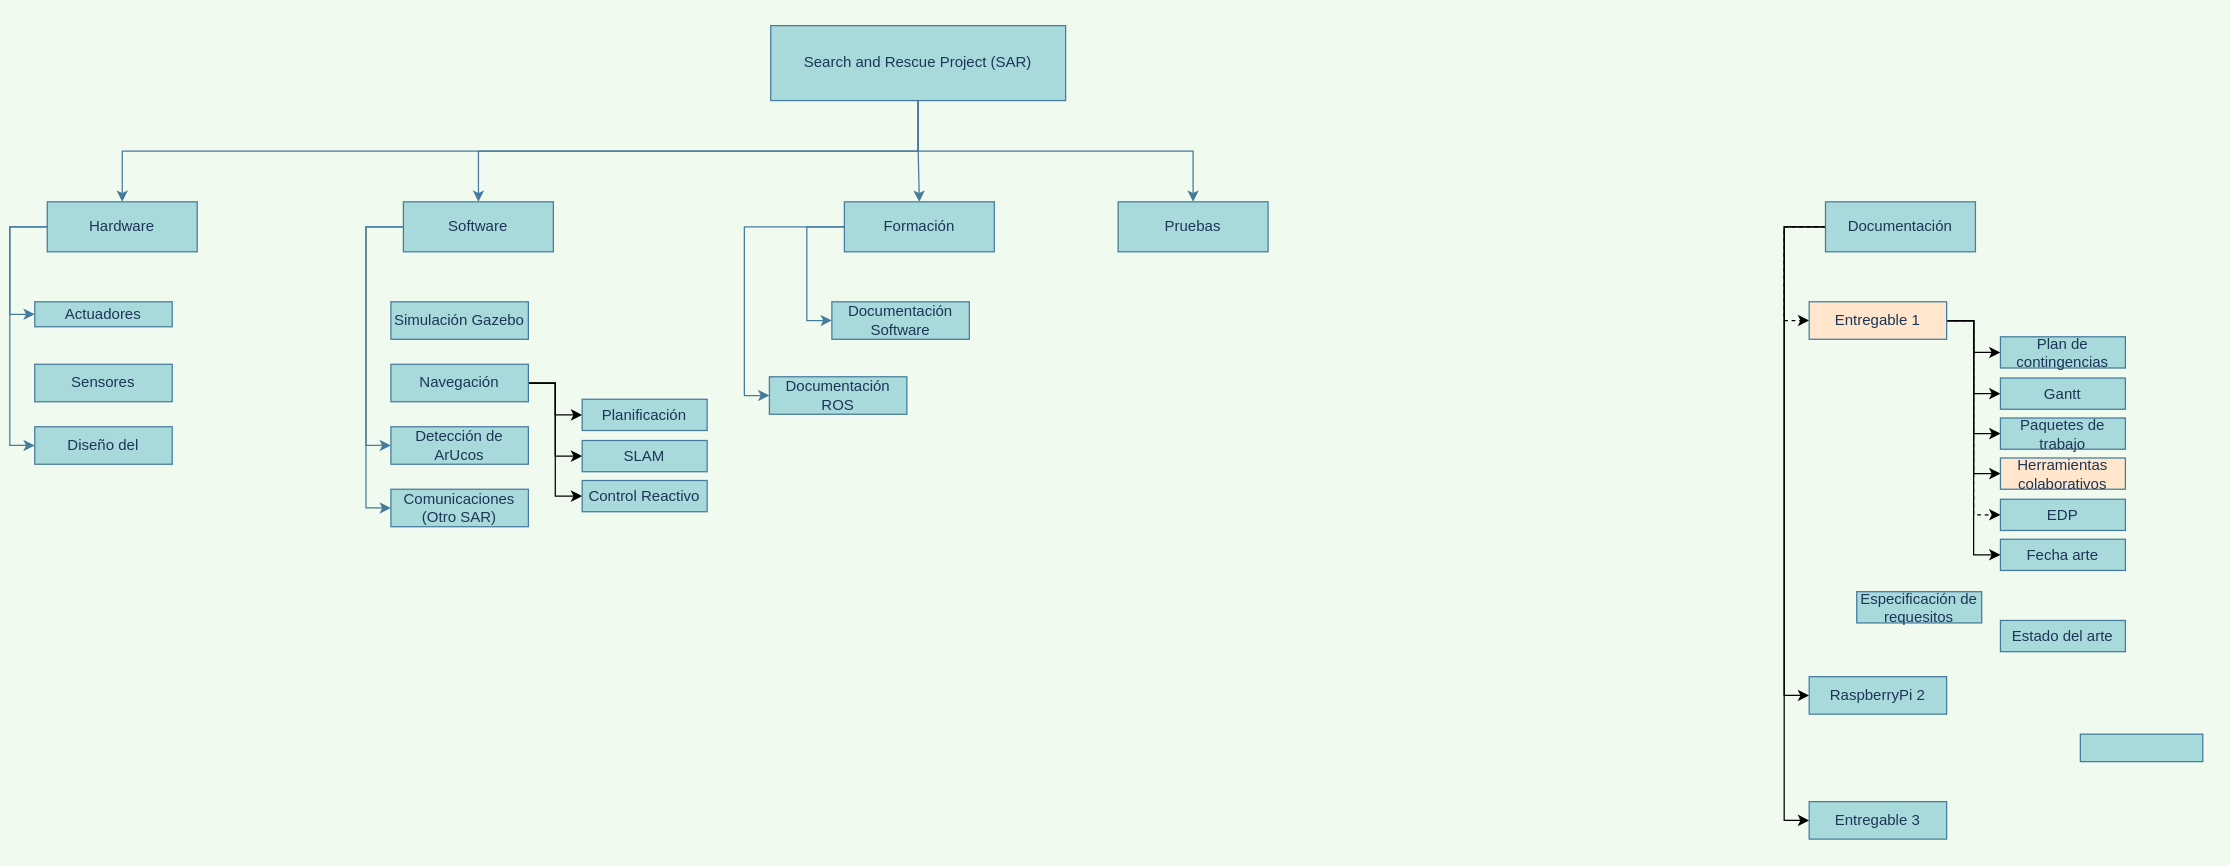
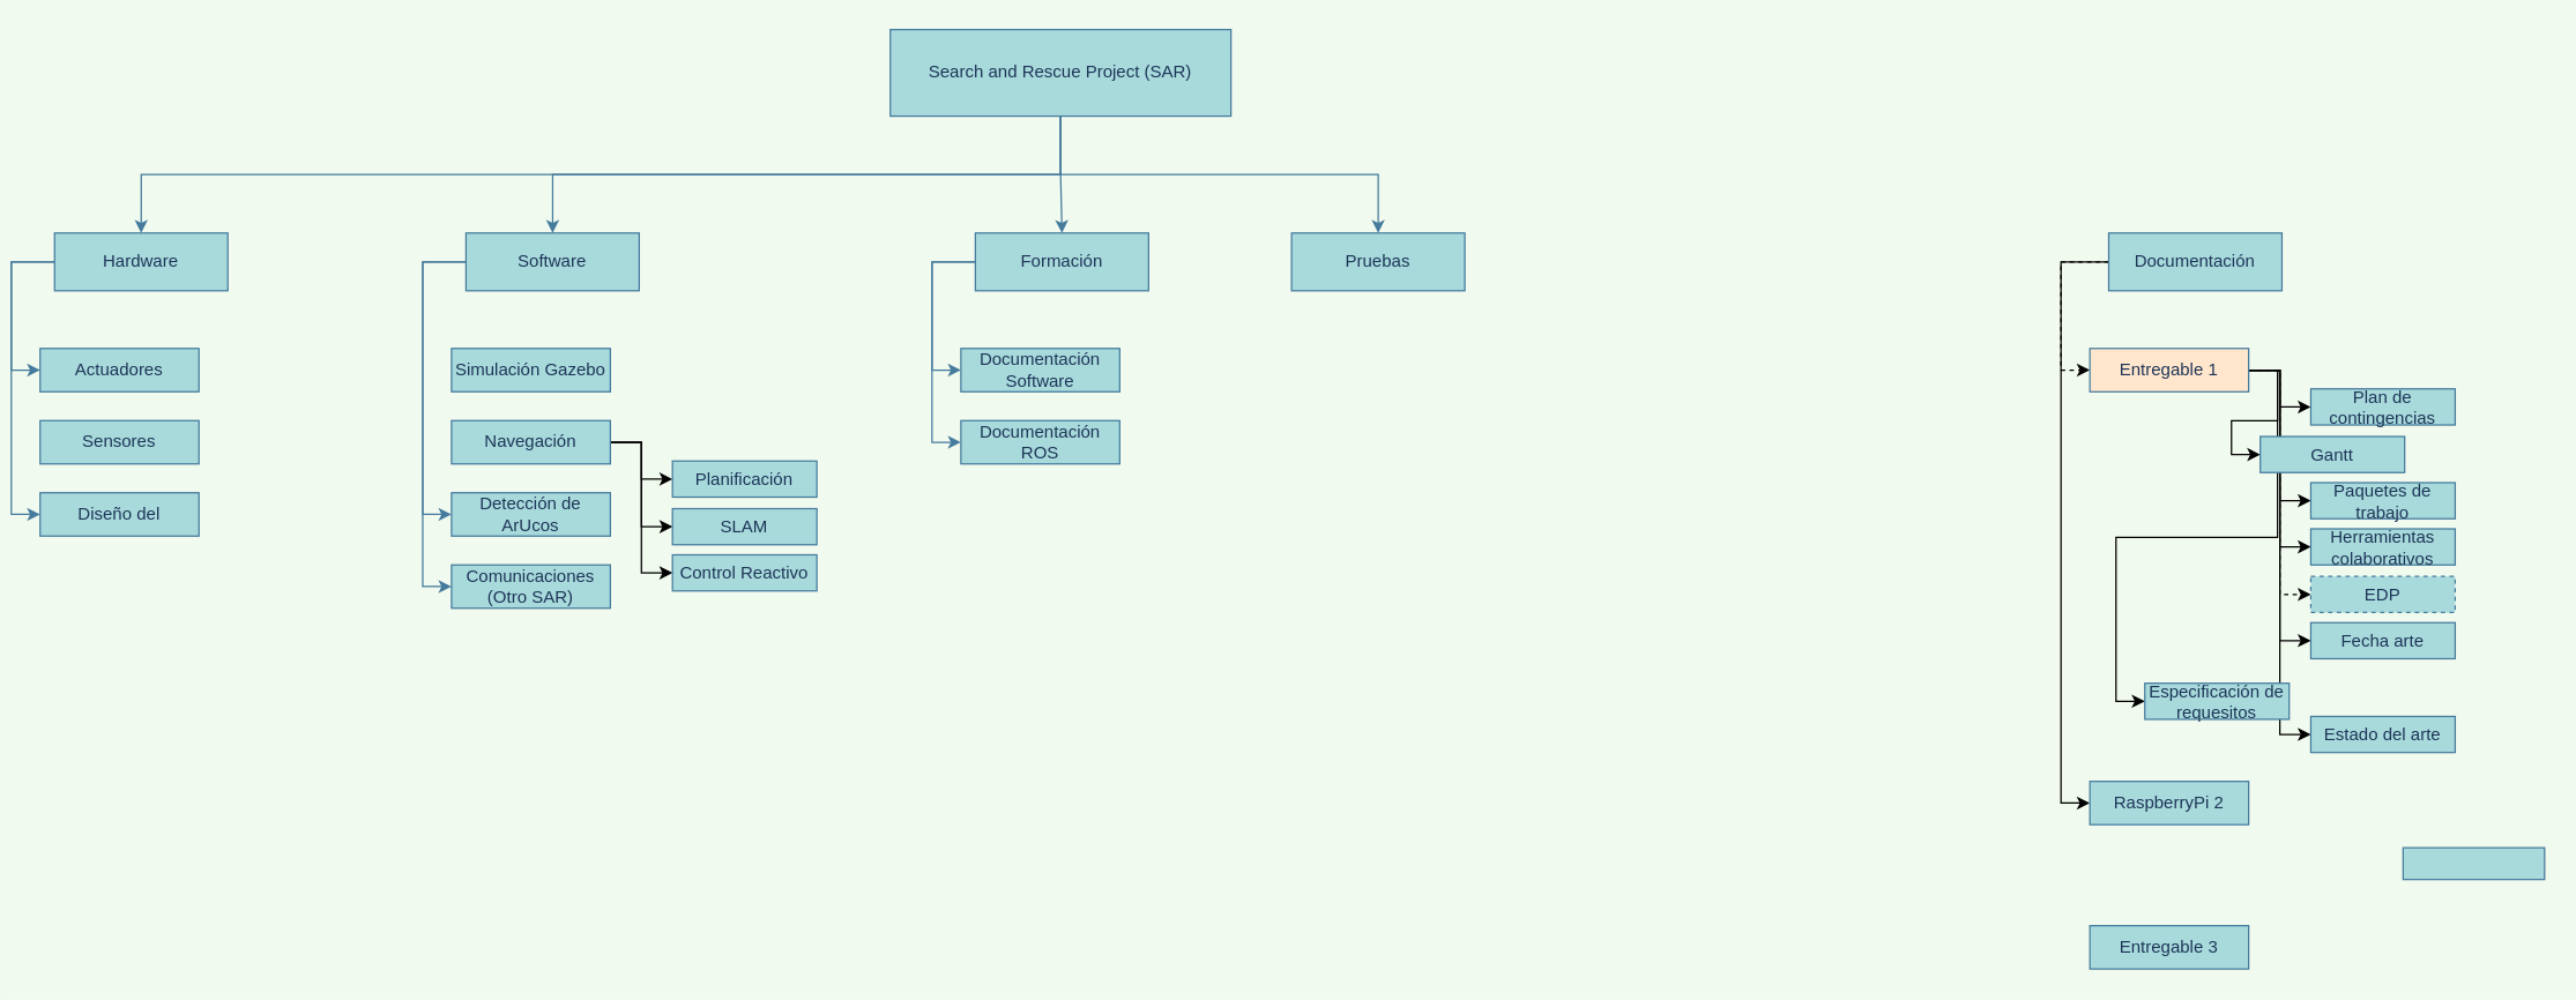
  <mxCell id="0" />
  <mxCell id="1" parent="0" />
  <mxCell id="2" style="edgeStyle=orthogonalEdgeStyle;rounded=0;orthogonalLoop=1;jettySize=auto;html=1;entryX=0.5;entryY=0;entryDx=0;entryDy=0;fontFamily=Times New Roman;labelBackgroundColor=#F1FAEE;strokeColor=#457B9D;fontColor=#1D3557;" parent="1" source="6" target="28" edge="1"><mxGeometry relative="1" as="geometry" /></mxCell>
  <mxCell id="3" style="edgeStyle=orthogonalEdgeStyle;rounded=0;orthogonalLoop=1;jettySize=auto;html=1;exitX=0.5;exitY=1;exitDx=0;exitDy=0;fontFamily=Times New Roman;labelBackgroundColor=#F1FAEE;strokeColor=#457B9D;fontColor=#1D3557;" parent="1" source="6" target="22" edge="1"><mxGeometry relative="1" as="geometry" /></mxCell>
  <mxCell id="4" style="edgeStyle=orthogonalEdgeStyle;rounded=0;orthogonalLoop=1;jettySize=auto;html=1;exitX=0.5;exitY=1;exitDx=0;exitDy=0;fontFamily=Times New Roman;labelBackgroundColor=#F1FAEE;strokeColor=#457B9D;fontColor=#1D3557;" parent="1" source="6" target="25" edge="1"><mxGeometry relative="1" as="geometry" /></mxCell>
  <mxCell id="5" style="edgeStyle=orthogonalEdgeStyle;rounded=0;orthogonalLoop=1;jettySize=auto;html=1;exitX=0.5;exitY=1;exitDx=0;exitDy=0;entryX=0.5;entryY=0;entryDx=0;entryDy=0;fontFamily=Times New Roman;labelBackgroundColor=#F1FAEE;strokeColor=#457B9D;fontColor=#1D3557;" parent="1" source="6" target="9" edge="1"><mxGeometry relative="1" as="geometry" /></mxCell>
  <mxCell id="6" value="Search and Rescue Project (SAR)" style="rounded=0;whiteSpace=wrap;html=1;fillColor=#A8DADC;strokeColor=#457B9D;fontColor=#1D3557;" parent="1" vertex="1"><mxGeometry x="609" y="20" width="236" height="60" as="geometry" /></mxCell>
  <mxCell id="7" style="edgeStyle=orthogonalEdgeStyle;rounded=0;orthogonalLoop=1;jettySize=auto;html=1;exitX=0;exitY=0.5;exitDx=0;exitDy=0;entryX=0;entryY=0.5;entryDx=0;entryDy=0;labelBackgroundColor=#F1FAEE;strokeColor=#457B9D;fontColor=#1D3557;" parent="1" source="9" target="18" edge="1"><mxGeometry relative="1" as="geometry" /></mxCell>
  <mxCell id="8" style="edgeStyle=orthogonalEdgeStyle;rounded=0;orthogonalLoop=1;jettySize=auto;html=1;exitX=0;exitY=0.5;exitDx=0;exitDy=0;entryX=0;entryY=0.5;entryDx=0;entryDy=0;labelBackgroundColor=#F1FAEE;strokeColor=#457B9D;fontColor=#1D3557;" parent="1" source="9" target="19" edge="1"><mxGeometry relative="1" as="geometry" /></mxCell>
  <mxCell id="9" value="Hardware" style="rounded=0;whiteSpace=wrap;html=1;fillColor=#A8DADC;strokeColor=#457B9D;fontColor=#1D3557;" parent="1" vertex="1"><mxGeometry x="30.06" y="161" width="120" height="40" as="geometry" /></mxCell>
  <mxCell id="10" value="Simulación Gazebo" style="rounded=0;whiteSpace=wrap;html=1;fillColor=#A8DADC;strokeColor=#457B9D;fontColor=#1D3557;" parent="1" vertex="1"><mxGeometry x="305.06" y="241" width="110" height="30" as="geometry" /></mxCell>
  <mxCell id="11" value="Detección de ArUcos" style="rounded=0;whiteSpace=wrap;html=1;fillColor=#A8DADC;strokeColor=#457B9D;fontColor=#1D3557;" parent="1" vertex="1"><mxGeometry x="305.06" y="341" width="110" height="30" as="geometry" /></mxCell>
  <mxCell id="12" style="edgeStyle=orthogonalEdgeStyle;rounded=0;orthogonalLoop=1;jettySize=auto;html=1;exitX=1;exitY=0.5;exitDx=0;exitDy=0;entryX=0;entryY=0.5;entryDx=0;entryDy=0;" edge="1" parent="1" source="15" target="29"><mxGeometry relative="1" as="geometry" /></mxCell>
  <mxCell id="13" style="edgeStyle=orthogonalEdgeStyle;rounded=0;orthogonalLoop=1;jettySize=auto;html=1;exitX=1;exitY=0.5;exitDx=0;exitDy=0;entryX=0;entryY=0.5;entryDx=0;entryDy=0;" edge="1" parent="1" source="15" target="30"><mxGeometry relative="1" as="geometry" /></mxCell>
  <mxCell id="14" style="edgeStyle=orthogonalEdgeStyle;rounded=0;orthogonalLoop=1;jettySize=auto;html=1;exitX=1;exitY=0.5;exitDx=0;exitDy=0;entryX=0;entryY=0.5;entryDx=0;entryDy=0;" edge="1" parent="1" source="15" target="31"><mxGeometry relative="1" as="geometry" /></mxCell>
  <mxCell id="15" value="Navegación" style="rounded=0;whiteSpace=wrap;html=1;fillColor=#A8DADC;strokeColor=#457B9D;fontColor=#1D3557;" parent="1" vertex="1"><mxGeometry x="305.06" y="291" width="110" height="30" as="geometry" /></mxCell>
  <mxCell id="16" value="Comunicaciones&lt;br&gt;(Otro SAR)" style="rounded=0;whiteSpace=wrap;html=1;fillColor=#A8DADC;strokeColor=#457B9D;fontColor=#1D3557;" parent="1" vertex="1"><mxGeometry x="305.06" y="391" width="110" height="30" as="geometry" /></mxCell>
  <mxCell id="17" value="Sensores" style="rounded=0;whiteSpace=wrap;html=1;fillColor=#A8DADC;strokeColor=#457B9D;fontColor=#1D3557;" parent="1" vertex="1"><mxGeometry x="20.06" y="291" width="110" height="30" as="geometry" /></mxCell>
- <mxCell id="18" value="Actuadores" style="rounded=0;whiteSpace=wrap;html=1;fillColor=#A8DADC;strokeColor=#457B9D;fontColor=#1D3557;" parent="1" vertex="1"><mxGeometry x="20.06" y="241" width="110" height="20" as="geometry" /></mxCell>
+ <mxCell id="18" value="Actuadores" style="rounded=0;whiteSpace=wrap;html=1;fillColor=#A8DADC;strokeColor=#457B9D;fontColor=#1D3557;" parent="1" vertex="1"><mxGeometry x="20.06" y="241" width="110" height="30" as="geometry" /></mxCell>
  <mxCell id="19" value="Diseño del" style="rounded=0;whiteSpace=wrap;html=1;fillColor=#A8DADC;strokeColor=#457B9D;fontColor=#1D3557;" parent="1" vertex="1"><mxGeometry x="20.06" y="341" width="110" height="30" as="geometry" /></mxCell>
- <mxCell id="20" value="Documentación ROS" style="rounded=0;whiteSpace=wrap;html=1;fillColor=#A8DADC;strokeColor=#457B9D;fontColor=#1D3557;" parent="1" vertex="1"><mxGeometry x="607.94" y="301" width="110" height="30" as="geometry" /></mxCell>
+ <mxCell id="20" value="Documentación ROS" style="rounded=0;whiteSpace=wrap;html=1;fillColor=#A8DADC;strokeColor=#457B9D;fontColor=#1D3557;" parent="1" vertex="1"><mxGeometry x="657.94" y="291" width="110" height="30" as="geometry" /></mxCell>
  <mxCell id="21" value="Documentación Software" style="rounded=0;whiteSpace=wrap;html=1;fillColor=#A8DADC;strokeColor=#457B9D;fontColor=#1D3557;" parent="1" vertex="1"><mxGeometry x="657.94" y="241" width="110" height="30" as="geometry" /></mxCell>
  <mxCell id="22" value="Pruebas" style="rounded=0;whiteSpace=wrap;html=1;fillColor=#A8DADC;strokeColor=#457B9D;fontColor=#1D3557;" parent="1" vertex="1"><mxGeometry x="887" y="161" width="120" height="40" as="geometry" /></mxCell>
  <mxCell id="23" style="edgeStyle=orthogonalEdgeStyle;rounded=0;orthogonalLoop=1;jettySize=auto;html=1;exitX=0;exitY=0.5;exitDx=0;exitDy=0;entryX=0;entryY=0.5;entryDx=0;entryDy=0;fontFamily=Times New Roman;labelBackgroundColor=#F1FAEE;strokeColor=#457B9D;fontColor=#1D3557;" parent="1" source="25" target="11" edge="1"><mxGeometry relative="1" as="geometry" /></mxCell>
  <mxCell id="24" style="edgeStyle=orthogonalEdgeStyle;rounded=0;orthogonalLoop=1;jettySize=auto;html=1;exitX=0;exitY=0.5;exitDx=0;exitDy=0;entryX=0;entryY=0.5;entryDx=0;entryDy=0;fontFamily=Times New Roman;labelBackgroundColor=#F1FAEE;strokeColor=#457B9D;fontColor=#1D3557;" parent="1" source="25" target="16" edge="1"><mxGeometry relative="1" as="geometry" /></mxCell>
  <mxCell id="25" value="Software" style="rounded=0;whiteSpace=wrap;html=1;fillColor=#A8DADC;strokeColor=#457B9D;fontColor=#1D3557;" parent="1" vertex="1"><mxGeometry x="315.06" y="161" width="120" height="40" as="geometry" /></mxCell>
  <mxCell id="26" style="edgeStyle=orthogonalEdgeStyle;rounded=0;orthogonalLoop=1;jettySize=auto;html=1;exitX=0;exitY=0.5;exitDx=0;exitDy=0;entryX=0;entryY=0.5;entryDx=0;entryDy=0;labelBackgroundColor=#F1FAEE;strokeColor=#457B9D;fontColor=#1D3557;" parent="1" source="28" target="21" edge="1"><mxGeometry relative="1" as="geometry"><mxPoint x="657.94" y="256" as="targetPoint" /><Array as="points"><mxPoint x="637.94" y="181" /><mxPoint x="637.94" y="256" /></Array></mxGeometry></mxCell>
  <mxCell id="27" style="edgeStyle=orthogonalEdgeStyle;rounded=0;orthogonalLoop=1;jettySize=auto;html=1;exitX=0;exitY=0.5;exitDx=0;exitDy=0;entryX=0;entryY=0.5;entryDx=0;entryDy=0;fontFamily=Times New Roman;labelBackgroundColor=#F1FAEE;strokeColor=#457B9D;fontColor=#1D3557;" parent="1" source="28" target="20" edge="1"><mxGeometry relative="1" as="geometry" /></mxCell>
  <mxCell id="28" value="Formación" style="rounded=0;whiteSpace=wrap;html=1;fillColor=#A8DADC;strokeColor=#457B9D;fontColor=#1D3557;" parent="1" vertex="1"><mxGeometry x="667.94" y="161" width="120" height="40" as="geometry" /></mxCell>
  <mxCell id="29" value="Planificación" style="rounded=0;whiteSpace=wrap;html=1;fillColor=#A8DADC;strokeColor=#457B9D;fontColor=#1D3557;" vertex="1" parent="1"><mxGeometry x="458.12" y="319" width="100" height="25" as="geometry" /></mxCell>
  <mxCell id="30" value="SLAM" style="rounded=0;whiteSpace=wrap;html=1;fillColor=#A8DADC;strokeColor=#457B9D;fontColor=#1D3557;" vertex="1" parent="1"><mxGeometry x="458.12" y="352" width="100" height="25" as="geometry" /></mxCell>
  <mxCell id="31" value="Control Reactivo" style="rounded=0;whiteSpace=wrap;html=1;fillColor=#A8DADC;strokeColor=#457B9D;fontColor=#1D3557;" vertex="1" parent="1"><mxGeometry x="458.12" y="384" width="100" height="25" as="geometry" /></mxCell>
  <mxCell id="32" style="edgeStyle=orthogonalEdgeStyle;rounded=0;orthogonalLoop=1;jettySize=auto;html=1;exitX=0;exitY=0.5;exitDx=0;exitDy=0;entryX=0;entryY=0.5;entryDx=0;entryDy=0;dashed=1;" edge="1" parent="1" source="35" target="47"><mxGeometry relative="1" as="geometry" /></mxCell>
  <mxCell id="33" style="edgeStyle=orthogonalEdgeStyle;rounded=0;orthogonalLoop=1;jettySize=auto;html=1;exitX=0;exitY=0.5;exitDx=0;exitDy=0;entryX=0;entryY=0.5;entryDx=0;entryDy=0;" edge="1" parent="1" source="35" target="36"><mxGeometry relative="1" as="geometry" /></mxCell>
- <mxCell id="34" style="edgeStyle=orthogonalEdgeStyle;rounded=0;orthogonalLoop=1;jettySize=auto;html=1;exitX=0;exitY=0.5;exitDx=0;exitDy=0;entryX=0;entryY=0.5;entryDx=0;entryDy=0;" edge="1" parent="1" source="35" target="37"><mxGeometry relative="1" as="geometry" /></mxCell>
  <mxCell id="35" value="Documentación" style="rounded=0;whiteSpace=wrap;html=1;fillColor=#A8DADC;strokeColor=#457B9D;fontColor=#1D3557;" vertex="1" parent="1"><mxGeometry x="1453.06" y="161" width="120" height="40" as="geometry" /></mxCell>
  <mxCell id="36" value="RaspberryPi 2" style="rounded=0;whiteSpace=wrap;html=1;fillColor=#A8DADC;strokeColor=#457B9D;fontColor=#1D3557;" vertex="1" parent="1"><mxGeometry x="1440" y="541" width="110" height="30" as="geometry" /></mxCell>
  <mxCell id="37" value="Entregable 3" style="rounded=0;whiteSpace=wrap;html=1;fillColor=#A8DADC;strokeColor=#457B9D;fontColor=#1D3557;" vertex="1" parent="1"><mxGeometry x="1440" y="641" width="110" height="30" as="geometry" /></mxCell>
  <mxCell id="38" value="" style="rounded=0;whiteSpace=wrap;html=1;fillColor=#A8DADC;strokeColor=#457B9D;fontColor=#1D3557;" vertex="1" parent="1"><mxGeometry x="1657" y="587" width="98" height="22" as="geometry" /></mxCell>
  <mxCell id="39" style="edgeStyle=orthogonalEdgeStyle;rounded=0;orthogonalLoop=1;jettySize=auto;html=1;exitX=1;exitY=0.5;exitDx=0;exitDy=0;entryX=0;entryY=0.5;entryDx=0;entryDy=0;" edge="1" parent="1" source="47" target="48"><mxGeometry relative="1" as="geometry" /></mxCell>
  <mxCell id="40" style="edgeStyle=orthogonalEdgeStyle;rounded=0;orthogonalLoop=1;jettySize=auto;html=1;exitX=1;exitY=0.5;exitDx=0;exitDy=0;entryX=0;entryY=0.5;entryDx=0;entryDy=0;" edge="1" parent="1" source="47" target="49"><mxGeometry relative="1" as="geometry" /></mxCell>
  <mxCell id="41" style="edgeStyle=orthogonalEdgeStyle;rounded=0;orthogonalLoop=1;jettySize=auto;html=1;exitX=1;exitY=0.5;exitDx=0;exitDy=0;entryX=0;entryY=0.5;entryDx=0;entryDy=0;" edge="1" parent="1" source="47" target="50"><mxGeometry relative="1" as="geometry" /></mxCell>
  <mxCell id="42" style="edgeStyle=orthogonalEdgeStyle;rounded=0;orthogonalLoop=1;jettySize=auto;html=1;exitX=1;exitY=0.5;exitDx=0;exitDy=0;entryX=0;entryY=0.5;entryDx=0;entryDy=0;" edge="1" parent="1" source="47" target="51"><mxGeometry relative="1" as="geometry" /></mxCell>
  <mxCell id="43" style="edgeStyle=orthogonalEdgeStyle;rounded=0;orthogonalLoop=1;jettySize=auto;html=1;exitX=1;exitY=0.5;exitDx=0;exitDy=0;entryX=0;entryY=0.5;entryDx=0;entryDy=0;dashed=1;" edge="1" parent="1" source="47" target="52"><mxGeometry relative="1" as="geometry" /></mxCell>
  <mxCell id="44" style="edgeStyle=orthogonalEdgeStyle;rounded=0;orthogonalLoop=1;jettySize=auto;html=1;exitX=1;exitY=0.5;exitDx=0;exitDy=0;entryX=0;entryY=0.5;entryDx=0;entryDy=0;" edge="1" parent="1" source="47" target="53"><mxGeometry relative="1" as="geometry" /></mxCell>
+ <mxCell id="45" style="edgeStyle=orthogonalEdgeStyle;rounded=0;orthogonalLoop=1;jettySize=auto;html=1;exitX=1;exitY=0.5;exitDx=0;exitDy=0;entryX=0;entryY=0.5;entryDx=0;entryDy=0;" edge="1" parent="1" source="47" target="54"><mxGeometry relative="1" as="geometry" /></mxCell>
+ <mxCell id="46" style="edgeStyle=orthogonalEdgeStyle;rounded=0;orthogonalLoop=1;jettySize=auto;html=1;exitX=1;exitY=0.5;exitDx=0;exitDy=0;entryX=0;entryY=0.5;entryDx=0;entryDy=0;" edge="1" parent="1" source="47" target="55"><mxGeometry relative="1" as="geometry" /></mxCell>
  <mxCell id="47" value="Entregable 1" style="rounded=0;whiteSpace=wrap;html=1;fillColor=#ffe6cc;strokeColor=#457B9D;fontColor=#1D3557;" vertex="1" parent="1"><mxGeometry x="1440" y="241" width="110" height="30" as="geometry" /></mxCell>
  <mxCell id="48" value="Plan de contingencias" style="rounded=0;whiteSpace=wrap;html=1;fillColor=#A8DADC;strokeColor=#457B9D;fontColor=#1D3557;" vertex="1" parent="1"><mxGeometry x="1593.06" y="269" width="100" height="25" as="geometry" /></mxCell>
- <mxCell id="49" value="Gantt" style="rounded=0;whiteSpace=wrap;html=1;fillColor=#A8DADC;strokeColor=#457B9D;fontColor=#1D3557;" vertex="1" parent="1"><mxGeometry x="1593.06" y="302" width="100" height="25" as="geometry" /></mxCell>
+ <mxCell id="49" value="Gantt" style="rounded=0;whiteSpace=wrap;html=1;fillColor=#A8DADC;strokeColor=#457B9D;fontColor=#1D3557;" vertex="1" parent="1"><mxGeometry x="1558.06" y="302" width="100" height="25" as="geometry" /></mxCell>
  <mxCell id="50" value="Paquetes de trabajo" style="rounded=0;whiteSpace=wrap;html=1;fillColor=#A8DADC;strokeColor=#457B9D;fontColor=#1D3557;" vertex="1" parent="1"><mxGeometry x="1593.06" y="334" width="100" height="25" as="geometry" /></mxCell>
- <mxCell id="51" value="Herramientas colaborativos" style="rounded=0;whiteSpace=wrap;html=1;fillColor=#ffe6cc;strokeColor=#457B9D;fontColor=#1D3557;" vertex="1" parent="1"><mxGeometry x="1593.06" y="366" width="100" height="25" as="geometry" /></mxCell>
- <mxCell id="52" value="EDP" style="rounded=0;whiteSpace=wrap;html=1;fillColor=#A8DADC;strokeColor=#457B9D;fontColor=#1D3557;" vertex="1" parent="1"><mxGeometry x="1593.06" y="399" width="100" height="25" as="geometry" /></mxCell>
+ <mxCell id="51" value="Herramientas colaborativos" style="rounded=0;whiteSpace=wrap;html=1;fillColor=#A8DADC;strokeColor=#457B9D;fontColor=#1D3557;" vertex="1" parent="1"><mxGeometry x="1593.06" y="366" width="100" height="25" as="geometry" /></mxCell>
+ <mxCell id="52" value="EDP" style="rounded=0;whiteSpace=wrap;html=1;fillColor=#A8DADC;strokeColor=#457B9D;fontColor=#1D3557;dashed=1;" vertex="1" parent="1"><mxGeometry x="1593.06" y="399" width="100" height="25" as="geometry" /></mxCell>
  <mxCell id="53" value="Fecha arte" style="rounded=0;whiteSpace=wrap;html=1;fillColor=#A8DADC;strokeColor=#457B9D;fontColor=#1D3557;" vertex="1" parent="1"><mxGeometry x="1593.06" y="431" width="100" height="25" as="geometry" /></mxCell>
  <mxCell id="54" value="Especificación de requesitos" style="rounded=0;whiteSpace=wrap;html=1;fillColor=#A8DADC;strokeColor=#457B9D;fontColor=#1D3557;" vertex="1" parent="1"><mxGeometry x="1478.06" y="473" width="100" height="25" as="geometry" /></mxCell>
  <mxCell id="55" value="Estado del arte" style="rounded=0;whiteSpace=wrap;html=1;fillColor=#A8DADC;strokeColor=#457B9D;fontColor=#1D3557;" vertex="1" parent="1"><mxGeometry x="1593.06" y="496" width="100" height="25" as="geometry" /></mxCell>
